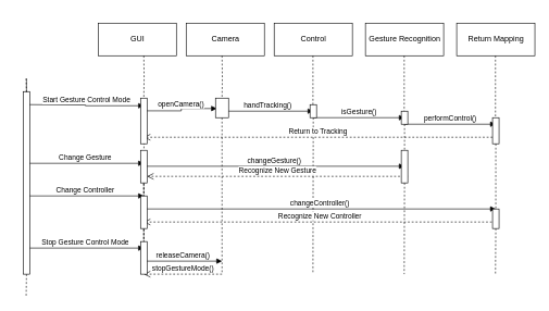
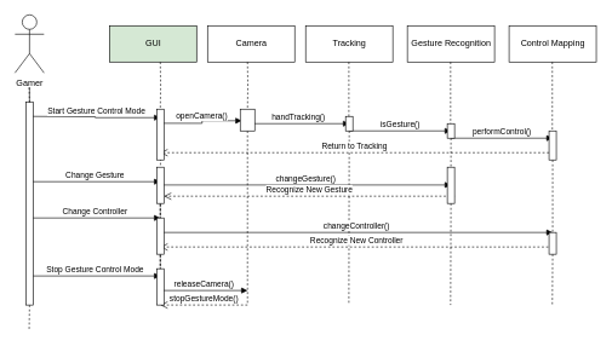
  <mxCell id="0" />
  <mxCell id="1" parent="0" />
- <mxCell id="3" value="GUI" style="html=1;" parent="1" vertex="1"><mxGeometry x="150" y="35" width="120" height="50" as="geometry" /></mxCell>
+ <mxCell id="2" value="Gamer" style="shape=umlActor;verticalLabelPosition=bottom;verticalAlign=top;html=1;outlineConnect=0;" parent="1" vertex="1"><mxGeometry x="20" y="20" width="40" height="80" as="geometry" /></mxCell>
+ <mxCell id="3" value="GUI" style="html=1;fillColor=#d5e8d4;" parent="1" vertex="1"><mxGeometry x="150" y="35" width="120" height="50" as="geometry" /></mxCell>
  <mxCell id="4" value="Camera" style="html=1;" parent="1" vertex="1"><mxGeometry x="285" y="35" width="120" height="50" as="geometry" /></mxCell>
- <mxCell id="5" value="Control" style="html=1;" parent="1" vertex="1"><mxGeometry x="420" y="35" width="120" height="50" as="geometry" /></mxCell>
+ <mxCell id="5" value="Tracking" style="html=1;" parent="1" vertex="1"><mxGeometry x="420" y="35" width="120" height="50" as="geometry" /></mxCell>
  <mxCell id="6" value="Gesture Recognition" style="html=1;" parent="1" vertex="1"><mxGeometry x="560" y="35" width="120" height="50" as="geometry" /></mxCell>
- <mxCell id="7" value="Return Mapping" style="html=1;" parent="1" vertex="1"><mxGeometry x="700" y="35" width="120" height="50" as="geometry" /></mxCell>
+ <mxCell id="7" value="Control Mapping" style="html=1;" parent="1" vertex="1"><mxGeometry x="700" y="35" width="120" height="50" as="geometry" /></mxCell>
  <mxCell id="8" style="edgeStyle=orthogonalEdgeStyle;rounded=0;orthogonalLoop=1;jettySize=auto;html=1;exitX=0.5;exitY=1;exitDx=0;exitDy=0;dashed=1;endArrow=none;endFill=0;startArrow=none;" parent="1" source="47" edge="1"><mxGeometry relative="1" as="geometry"><mxPoint x="340" y="420" as="targetPoint" /><mxPoint x="340" y="85" as="sourcePoint" /></mxGeometry></mxCell>
  <mxCell id="9" style="edgeStyle=orthogonalEdgeStyle;rounded=0;orthogonalLoop=1;jettySize=auto;html=1;exitX=0.5;exitY=1;exitDx=0;exitDy=0;dashed=1;endArrow=none;endFill=0;startArrow=none;" parent="1" source="27" edge="1"><mxGeometry relative="1" as="geometry"><mxPoint x="39.5" y="455" as="targetPoint" /><mxPoint x="39.5" y="120" as="sourcePoint" /></mxGeometry></mxCell>
  <mxCell id="10" style="edgeStyle=orthogonalEdgeStyle;rounded=0;orthogonalLoop=1;jettySize=auto;html=1;exitX=0.5;exitY=1;exitDx=0;exitDy=0;dashed=1;endArrow=none;endFill=0;startArrow=none;" parent="1" source="45" edge="1"><mxGeometry relative="1" as="geometry"><mxPoint x="479.5" y="420" as="targetPoint" /><mxPoint x="479.5" y="85" as="sourcePoint" /></mxGeometry></mxCell>
  <mxCell id="11" style="edgeStyle=orthogonalEdgeStyle;rounded=0;orthogonalLoop=1;jettySize=auto;html=1;exitX=0.5;exitY=1;exitDx=0;exitDy=0;dashed=1;endArrow=none;endFill=0;startArrow=none;" parent="1" source="37" edge="1"><mxGeometry relative="1" as="geometry"><mxPoint x="619.5" y="420" as="targetPoint" /><mxPoint x="619.5" y="85" as="sourcePoint" /></mxGeometry></mxCell>
  <mxCell id="12" style="edgeStyle=orthogonalEdgeStyle;rounded=0;orthogonalLoop=1;jettySize=auto;html=1;exitX=0.5;exitY=1;exitDx=0;exitDy=0;dashed=1;endArrow=none;endFill=0;startArrow=none;" parent="1" source="39" edge="1"><mxGeometry relative="1" as="geometry"><mxPoint x="759.5" y="420" as="targetPoint" /><mxPoint x="759.5" y="85" as="sourcePoint" /></mxGeometry></mxCell>
  <mxCell id="13" value="Change Gesture" style="html=1;verticalAlign=bottom;endArrow=block;rounded=0;edgeStyle=orthogonalEdgeStyle;" parent="1" edge="1"><mxGeometry width="80" relative="1" as="geometry"><mxPoint x="40" y="250" as="sourcePoint" /><mxPoint x="220" y="250" as="targetPoint" /></mxGeometry></mxCell>
  <mxCell id="14" value="Change Controller" style="html=1;verticalAlign=bottom;endArrow=block;rounded=0;edgeStyle=orthogonalEdgeStyle;" parent="1" edge="1"><mxGeometry width="80" relative="1" as="geometry"><mxPoint x="40" y="300" as="sourcePoint" /><mxPoint x="220" y="300" as="targetPoint" /></mxGeometry></mxCell>
  <mxCell id="15" value="Stop Gesture Control Mode" style="html=1;verticalAlign=bottom;endArrow=block;rounded=0;edgeStyle=orthogonalEdgeStyle;" parent="1" edge="1"><mxGeometry width="80" relative="1" as="geometry"><mxPoint x="40" y="380" as="sourcePoint" /><mxPoint x="220" y="380" as="targetPoint" /></mxGeometry></mxCell>
  <mxCell id="16" style="edgeStyle=orthogonalEdgeStyle;rounded=0;orthogonalLoop=1;jettySize=auto;html=1;exitX=0.5;exitY=1;exitDx=0;exitDy=0;dashed=1;endArrow=none;endFill=0;startArrow=none;" parent="1" source="34" edge="1"><mxGeometry relative="1" as="geometry"><mxPoint x="220" y="420" as="targetPoint" /><mxPoint x="220" y="85" as="sourcePoint" /></mxGeometry></mxCell>
  <mxCell id="17" value="openCamera()" style="html=1;verticalAlign=bottom;endArrow=block;rounded=0;edgeStyle=orthogonalEdgeStyle;entryX=0.1;entryY=0.533;entryDx=0;entryDy=0;entryPerimeter=0;exitX=0.3;exitY=0.278;exitDx=0;exitDy=0;exitPerimeter=0;" parent="1" source="51" target="47" edge="1"><mxGeometry width="80" relative="1" as="geometry"><mxPoint x="220" y="160" as="sourcePoint" /><mxPoint x="340" y="160" as="targetPoint" /></mxGeometry></mxCell>
  <mxCell id="18" value="handTracking()" style="html=1;verticalAlign=bottom;endArrow=block;rounded=0;edgeStyle=orthogonalEdgeStyle;" parent="1" edge="1"><mxGeometry width="80" relative="1" as="geometry"><mxPoint x="340" y="170" as="sourcePoint" /><mxPoint x="480" y="170" as="targetPoint" /></mxGeometry></mxCell>
  <mxCell id="19" value="isGesture()" style="html=1;verticalAlign=bottom;endArrow=block;rounded=0;edgeStyle=orthogonalEdgeStyle;" parent="1" edge="1"><mxGeometry width="80" relative="1" as="geometry"><mxPoint x="480" y="180" as="sourcePoint" /><mxPoint x="620" y="180" as="targetPoint" /></mxGeometry></mxCell>
  <mxCell id="20" value="performControl()" style="html=1;verticalAlign=bottom;endArrow=block;rounded=0;edgeStyle=orthogonalEdgeStyle;" parent="1" edge="1"><mxGeometry width="80" relative="1" as="geometry"><mxPoint x="620" y="190" as="sourcePoint" /><mxPoint x="760" y="190" as="targetPoint" /></mxGeometry></mxCell>
  <mxCell id="21" value="changeGesture()" style="html=1;verticalAlign=bottom;endArrow=block;rounded=0;edgeStyle=orthogonalEdgeStyle;" parent="1" edge="1"><mxGeometry width="80" relative="1" as="geometry"><mxPoint x="220" y="254.5" as="sourcePoint" /><mxPoint x="620" y="254.5" as="targetPoint" /></mxGeometry></mxCell>
  <mxCell id="22" value="Recognize New Gesture" style="html=1;verticalAlign=bottom;endArrow=open;dashed=1;endSize=8;rounded=0;edgeStyle=orthogonalEdgeStyle;" parent="1" edge="1"><mxGeometry relative="1" as="geometry"><mxPoint x="625" y="270" as="sourcePoint" /><mxPoint x="225" y="270" as="targetPoint" /></mxGeometry></mxCell>
  <mxCell id="23" value="changeController()" style="html=1;verticalAlign=bottom;endArrow=block;rounded=0;edgeStyle=orthogonalEdgeStyle;" parent="1" edge="1"><mxGeometry width="80" relative="1" as="geometry"><mxPoint x="220" y="320" as="sourcePoint" /><mxPoint x="760" y="320" as="targetPoint" /></mxGeometry></mxCell>
  <mxCell id="24" value="Recognize New Controller" style="html=1;verticalAlign=bottom;endArrow=open;dashed=1;endSize=8;rounded=0;edgeStyle=orthogonalEdgeStyle;" parent="1" edge="1"><mxGeometry relative="1" as="geometry"><mxPoint x="760" y="340" as="sourcePoint" /><mxPoint x="220" y="340" as="targetPoint" /></mxGeometry></mxCell>
  <mxCell id="25" value="releaseCamera()" style="html=1;verticalAlign=bottom;endArrow=block;rounded=0;edgeStyle=orthogonalEdgeStyle;" parent="1" edge="1"><mxGeometry width="80" relative="1" as="geometry"><mxPoint x="220" y="400" as="sourcePoint" /><mxPoint x="340" y="400" as="targetPoint" /><Array as="points"><mxPoint x="270" y="400" /><mxPoint x="270" y="400" /></Array></mxGeometry></mxCell>
  <mxCell id="26" value="stopGestureMode()" style="html=1;verticalAlign=bottom;endArrow=open;dashed=1;endSize=8;rounded=0;edgeStyle=orthogonalEdgeStyle;" parent="1" edge="1"><mxGeometry relative="1" as="geometry"><mxPoint x="340" y="420" as="sourcePoint" /><mxPoint x="220" y="420" as="targetPoint" /></mxGeometry></mxCell>
  <mxCell id="27" value="" style="html=1;points=[];perimeter=orthogonalPerimeter;" parent="1" vertex="1"><mxGeometry x="35" y="140" width="10" height="280" as="geometry" /></mxCell>
  <mxCell id="28" value="" style="edgeStyle=orthogonalEdgeStyle;rounded=0;orthogonalLoop=1;jettySize=auto;html=1;exitX=0.5;exitY=1;exitDx=0;exitDy=0;dashed=1;endArrow=none;endFill=0;" parent="1" target="27" edge="1"><mxGeometry relative="1" as="geometry"><mxPoint x="39.5" y="455" as="targetPoint" /><mxPoint x="39.5" y="120" as="sourcePoint" /></mxGeometry></mxCell>
  <mxCell id="29" value="" style="edgeStyle=orthogonalEdgeStyle;rounded=0;orthogonalLoop=1;jettySize=auto;html=1;exitX=0.5;exitY=1;exitDx=0;exitDy=0;dashed=1;endArrow=none;endFill=0;startArrow=none;" parent="1" source="51" edge="1"><mxGeometry relative="1" as="geometry"><mxPoint x="220" y="200" as="targetPoint" /><mxPoint x="220" y="85" as="sourcePoint" /></mxGeometry></mxCell>
  <mxCell id="30" value="" style="html=1;points=[];perimeter=orthogonalPerimeter;" parent="1" vertex="1"><mxGeometry x="215" y="230" width="10" height="50" as="geometry" /></mxCell>
  <mxCell id="31" value="" style="edgeStyle=orthogonalEdgeStyle;rounded=0;orthogonalLoop=1;jettySize=auto;html=1;exitX=0.5;exitY=1;exitDx=0;exitDy=0;dashed=1;endArrow=none;endFill=0;startArrow=none;" parent="1" target="30" edge="1"><mxGeometry relative="1" as="geometry"><mxPoint x="220" y="420" as="targetPoint" /><mxPoint x="220" y="200" as="sourcePoint" /></mxGeometry></mxCell>
  <mxCell id="32" value="" style="html=1;points=[];perimeter=orthogonalPerimeter;" parent="1" vertex="1"><mxGeometry x="215" y="300" width="10" height="50" as="geometry" /></mxCell>
  <mxCell id="33" value="" style="edgeStyle=orthogonalEdgeStyle;rounded=0;orthogonalLoop=1;jettySize=auto;html=1;exitX=0.5;exitY=1;exitDx=0;exitDy=0;dashed=1;endArrow=none;endFill=0;startArrow=none;" parent="1" source="30" target="32" edge="1"><mxGeometry relative="1" as="geometry"><mxPoint x="220" y="420" as="targetPoint" /><mxPoint x="220" y="280" as="sourcePoint" /></mxGeometry></mxCell>
  <mxCell id="34" value="" style="html=1;points=[];perimeter=orthogonalPerimeter;" parent="1" vertex="1"><mxGeometry x="215" y="370" width="10" height="50" as="geometry" /></mxCell>
  <mxCell id="35" value="" style="edgeStyle=orthogonalEdgeStyle;rounded=0;orthogonalLoop=1;jettySize=auto;html=1;exitX=0.5;exitY=1;exitDx=0;exitDy=0;dashed=1;endArrow=none;endFill=0;startArrow=none;" parent="1" source="32" target="34" edge="1"><mxGeometry relative="1" as="geometry"><mxPoint x="220" y="420" as="targetPoint" /><mxPoint x="220" y="350" as="sourcePoint" /></mxGeometry></mxCell>
  <mxCell id="36" value="" style="edgeStyle=orthogonalEdgeStyle;rounded=0;orthogonalLoop=1;jettySize=auto;html=1;exitX=0.5;exitY=1;exitDx=0;exitDy=0;dashed=1;endArrow=none;endFill=0;" parent="1" target="51" edge="1"><mxGeometry relative="1" as="geometry"><mxPoint x="220" y="200" as="targetPoint" /><mxPoint x="220" y="85" as="sourcePoint" /></mxGeometry></mxCell>
  <mxCell id="37" value="" style="html=1;points=[];perimeter=orthogonalPerimeter;" parent="1" vertex="1"><mxGeometry x="615" y="230" width="10" height="50" as="geometry" /></mxCell>
  <mxCell id="38" value="" style="edgeStyle=orthogonalEdgeStyle;rounded=0;orthogonalLoop=1;jettySize=auto;html=1;exitX=0.5;exitY=1;exitDx=0;exitDy=0;dashed=1;endArrow=none;endFill=0;startArrow=none;" parent="1" source="43" target="37" edge="1"><mxGeometry relative="1" as="geometry"><mxPoint x="619.5" y="420" as="targetPoint" /><mxPoint x="619.5" y="85" as="sourcePoint" /></mxGeometry></mxCell>
  <mxCell id="39" value="" style="html=1;points=[];perimeter=orthogonalPerimeter;" parent="1" vertex="1"><mxGeometry x="755" y="320" width="10" height="30" as="geometry" /></mxCell>
  <mxCell id="40" value="" style="edgeStyle=orthogonalEdgeStyle;rounded=0;orthogonalLoop=1;jettySize=auto;html=1;exitX=0.5;exitY=1;exitDx=0;exitDy=0;dashed=1;endArrow=none;endFill=0;startArrow=none;" parent="1" source="41" target="39" edge="1"><mxGeometry relative="1" as="geometry"><mxPoint x="759.5" y="420" as="targetPoint" /><mxPoint x="759.5" y="85" as="sourcePoint" /></mxGeometry></mxCell>
  <mxCell id="41" value="" style="html=1;points=[];perimeter=orthogonalPerimeter;" parent="1" vertex="1"><mxGeometry x="755" y="180" width="10" height="40" as="geometry" /></mxCell>
  <mxCell id="42" value="" style="edgeStyle=orthogonalEdgeStyle;rounded=0;orthogonalLoop=1;jettySize=auto;html=1;exitX=0.5;exitY=1;exitDx=0;exitDy=0;dashed=1;endArrow=none;endFill=0;" parent="1" target="41" edge="1"><mxGeometry relative="1" as="geometry"><mxPoint x="760" y="320" as="targetPoint" /><mxPoint x="759.5" y="85" as="sourcePoint" /></mxGeometry></mxCell>
  <mxCell id="43" value="" style="html=1;points=[];perimeter=orthogonalPerimeter;" parent="1" vertex="1"><mxGeometry x="615" y="170" width="10" height="20" as="geometry" /></mxCell>
  <mxCell id="44" value="" style="edgeStyle=orthogonalEdgeStyle;rounded=0;orthogonalLoop=1;jettySize=auto;html=1;exitX=0.5;exitY=1;exitDx=0;exitDy=0;dashed=1;endArrow=none;endFill=0;" parent="1" target="43" edge="1"><mxGeometry relative="1" as="geometry"><mxPoint x="620" y="230" as="targetPoint" /><mxPoint x="619.5" y="85" as="sourcePoint" /></mxGeometry></mxCell>
  <mxCell id="45" value="" style="html=1;points=[];perimeter=orthogonalPerimeter;" parent="1" vertex="1"><mxGeometry x="475" y="160" width="10" height="20" as="geometry" /></mxCell>
  <mxCell id="46" value="" style="edgeStyle=orthogonalEdgeStyle;rounded=0;orthogonalLoop=1;jettySize=auto;html=1;exitX=0.5;exitY=1;exitDx=0;exitDy=0;dashed=1;endArrow=none;endFill=0;" parent="1" target="45" edge="1"><mxGeometry relative="1" as="geometry"><mxPoint x="479.5" y="420" as="targetPoint" /><mxPoint x="479.5" y="85" as="sourcePoint" /></mxGeometry></mxCell>
  <mxCell id="47" value="" style="html=1;points=[];perimeter=orthogonalPerimeter;" parent="1" vertex="1"><mxGeometry x="330" y="150" width="20" height="30" as="geometry" /></mxCell>
  <mxCell id="48" value="" style="edgeStyle=orthogonalEdgeStyle;rounded=0;orthogonalLoop=1;jettySize=auto;html=1;exitX=0.5;exitY=1;exitDx=0;exitDy=0;dashed=1;endArrow=none;endFill=0;" parent="1" target="47" edge="1"><mxGeometry relative="1" as="geometry"><mxPoint x="340" y="420" as="targetPoint" /><mxPoint x="340" y="85" as="sourcePoint" /></mxGeometry></mxCell>
  <mxCell id="49" value="Return to Tracking" style="html=1;verticalAlign=bottom;endArrow=open;dashed=1;endSize=8;rounded=0;edgeStyle=orthogonalEdgeStyle;" edge="1" parent="1"><mxGeometry relative="1" as="geometry"><mxPoint x="755" y="210" as="sourcePoint" /><mxPoint x="220" y="210" as="targetPoint" /></mxGeometry></mxCell>
  <mxCell id="50" value="Start Gesture Control Mode" style="html=1;verticalAlign=bottom;endArrow=block;rounded=0;edgeStyle=orthogonalEdgeStyle;entryX=0.5;entryY=0.167;entryDx=0;entryDy=0;entryPerimeter=0;" edge="1" parent="1" target="51"><mxGeometry width="80" relative="1" as="geometry"><mxPoint x="45" y="160" as="sourcePoint" /><mxPoint x="125" y="160" as="targetPoint" /></mxGeometry></mxCell>
  <mxCell id="51" value="" style="html=1;points=[];perimeter=orthogonalPerimeter;" parent="1" vertex="1"><mxGeometry x="215" y="150" width="10" height="70" as="geometry" /></mxCell>
